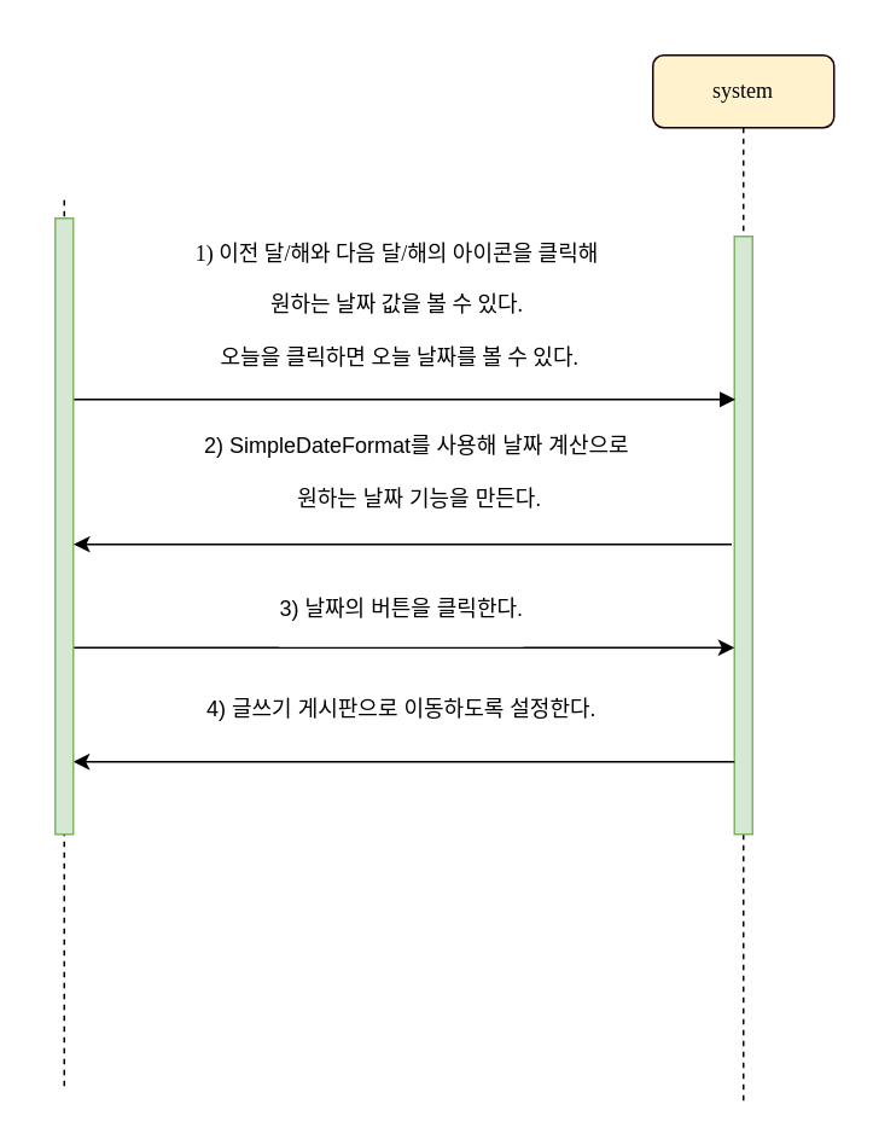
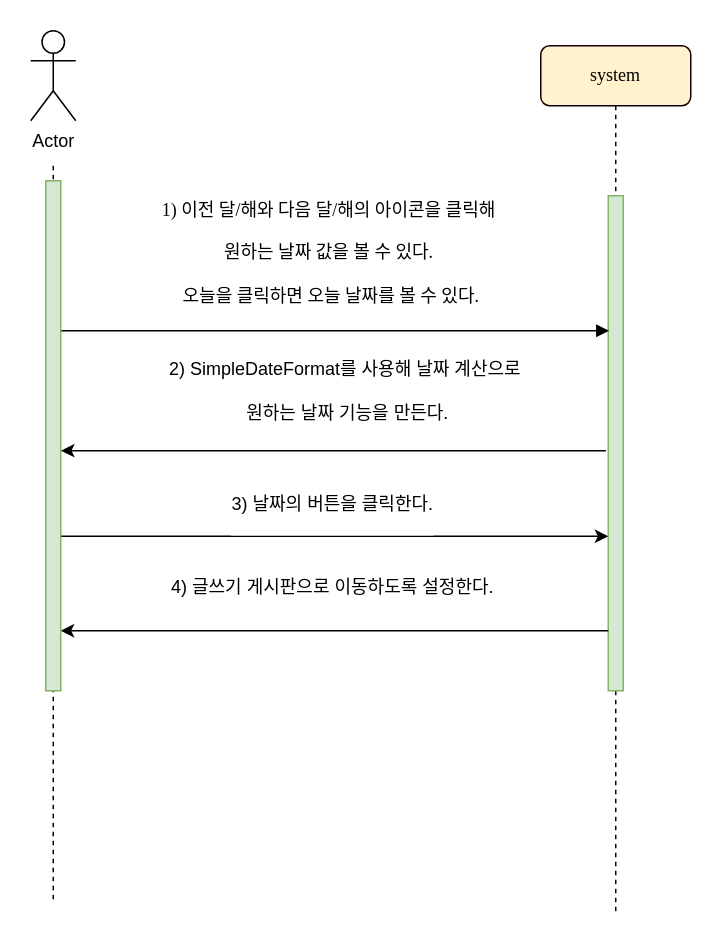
  <mxCell id="0" />
  <mxCell id="1" parent="0" />
  <mxCell id="2" value="" style="line;strokeWidth=1;direction=south;html=1;perimeter=backbonePerimeter;points=[];outlineConnect=0;dashed=1;" parent="1" vertex="1"><mxGeometry x="30" y="110" width="10" height="490" as="geometry" /></mxCell>
  <mxCell id="3" value="system" style="shape=umlLifeline;perimeter=lifelinePerimeter;whiteSpace=wrap;html=1;container=1;collapsible=0;recursiveResize=0;outlineConnect=0;rounded=1;shadow=0;comic=0;labelBackgroundColor=none;strokeColor=#17000C;strokeWidth=1;fillColor=#fff2cc;fontFamily=Verdana;fontSize=12;align=center;" parent="1" vertex="1"><mxGeometry x="360" y="30" width="100" height="580" as="geometry" /></mxCell>
  <mxCell id="4" value="" style="html=1;points=[];perimeter=orthogonalPerimeter;rounded=0;shadow=0;comic=0;labelBackgroundColor=none;strokeColor=#82b366;strokeWidth=1;fillColor=#d5e8d4;fontFamily=Verdana;fontSize=12;align=center;" parent="3" vertex="1"><mxGeometry x="45" y="100" width="10" height="330" as="geometry" /></mxCell>
  <mxCell id="5" value="&lt;p class=&quot;0&quot; style=&quot;line-height: 140%&quot;&gt;&lt;span lang=&quot;EN-US&quot; style=&quot;letter-spacing: 0pt ; font-size: 9.0pt&quot;&gt;1) &lt;/span&gt;&lt;span style=&quot;font-size: 9.0pt&quot;&gt;이전 달&lt;/span&gt;&lt;span lang=&quot;EN-US&quot; style=&quot;letter-spacing: 0pt ; font-size: 9.0pt&quot;&gt;/&lt;/span&gt;&lt;span style=&quot;font-size: 9.0pt&quot;&gt;해와 다음 달&lt;/span&gt;&lt;span lang=&quot;EN-US&quot; style=&quot;letter-spacing: 0pt ; font-size: 9.0pt&quot;&gt;/&lt;/span&gt;&lt;span style=&quot;font-size: 9.0pt&quot;&gt;해의 아이콘을 클릭해&amp;nbsp;&lt;/span&gt;&lt;/p&gt;&lt;p class=&quot;0&quot; style=&quot;line-height: 140%&quot;&gt;&lt;span style=&quot;font-size: 9.0pt&quot;&gt;원하는 날짜 값을 볼 수 있다&lt;/span&gt;&lt;span lang=&quot;EN-US&quot; style=&quot;letter-spacing: 0pt ; font-size: 9.0pt&quot;&gt;.&amp;nbsp;&lt;/span&gt;&lt;/p&gt;&lt;p class=&quot;0&quot; style=&quot;line-height: 140%&quot;&gt;&lt;span style=&quot;font-size: 9.0pt&quot;&gt;오늘을 클릭하면 오늘 날짜를 볼 수 있다&lt;/span&gt;&lt;span lang=&quot;EN-US&quot; style=&quot;letter-spacing: 0pt ; font-size: 9.0pt&quot;&gt;.&lt;/span&gt;&lt;/p&gt;" style="html=1;verticalAlign=bottom;endArrow=block;entryX=0;entryY=0;labelBackgroundColor=none;fontFamily=Verdana;fontSize=12;edgeStyle=elbowEdgeStyle;elbow=vertical;" parent="1" edge="1"><mxGeometry relative="1" as="geometry"><mxPoint x="35" y="220" as="sourcePoint" /><mxPoint x="405.5" y="220" as="targetPoint" /></mxGeometry></mxCell>
+ <mxCell id="6" value="Actor" style="shape=umlActor;verticalLabelPosition=bottom;labelBackgroundColor=#ffffff;verticalAlign=top;html=1;outlineConnect=0;" parent="1" vertex="1"><mxGeometry x="20" y="20" width="30" height="60" as="geometry" /></mxCell>
  <mxCell id="7" style="edgeStyle=none;rounded=0;orthogonalLoop=1;jettySize=auto;html=1;" edge="1" parent="1"><mxGeometry relative="1" as="geometry"><mxPoint x="40" y="357" as="sourcePoint" /><mxPoint x="405" y="357" as="targetPoint" /></mxGeometry></mxCell>
  <mxCell id="8" value="&lt;p class=&quot;0&quot; style=&quot;line-height: 140%&quot;&gt;&lt;span lang=&quot;EN-US&quot; style=&quot;letter-spacing: 0pt ; font-size: 9.0pt&quot;&gt;3) &lt;/span&gt;&lt;span style=&quot;font-size: 9.0pt&quot;&gt;날짜의 버튼을 클릭한다&lt;/span&gt;&lt;span lang=&quot;EN-US&quot; style=&quot;letter-spacing: 0pt ; font-size: 9.0pt&quot;&gt;.&lt;/span&gt;&lt;/p&gt;" style="text;html=1;resizable=0;points=[];align=center;verticalAlign=middle;labelBackgroundColor=#ffffff;" vertex="1" connectable="0" parent="7"><mxGeometry x="-0.236" y="-1" relative="1" as="geometry"><mxPoint x="41" y="-23" as="offset" /></mxGeometry></mxCell>
  <mxCell id="9" style="edgeStyle=none;rounded=0;orthogonalLoop=1;jettySize=auto;html=1;endArrow=none;endFill=0;startArrow=classic;startFill=1;" edge="1" parent="1"><mxGeometry relative="1" as="geometry"><mxPoint x="40" y="420" as="sourcePoint" /><mxPoint x="405" y="420" as="targetPoint" /></mxGeometry></mxCell>
  <mxCell id="10" value="&lt;p class=&quot;0&quot; style=&quot;line-height: 140%&quot;&gt;&lt;span lang=&quot;EN-US&quot; style=&quot;letter-spacing: 0pt ; font-size: 9.0pt&quot;&gt;4) &lt;/span&gt;&lt;span style=&quot;font-size: 9.0pt&quot;&gt;글쓰기 게시판으로 이동하도록 설정한다&lt;/span&gt;&lt;span lang=&quot;EN-US&quot; style=&quot;letter-spacing: 0pt ; font-size: 9.0pt&quot;&gt;.&lt;/span&gt;&lt;/p&gt;" style="text;html=1;resizable=0;points=[];align=center;verticalAlign=middle;labelBackgroundColor=#ffffff;" vertex="1" connectable="0" parent="9"><mxGeometry x="0.273" y="-1" relative="1" as="geometry"><mxPoint x="-52" y="-31" as="offset" /></mxGeometry></mxCell>
  <mxCell id="11" value="" style="html=1;points=[];perimeter=orthogonalPerimeter;fillColor=#d5e8d4;strokeColor=#82b366;" parent="1" vertex="1"><mxGeometry x="30" y="120" width="10" height="340" as="geometry" /></mxCell>
  <mxCell id="12" style="edgeStyle=none;rounded=0;orthogonalLoop=1;jettySize=auto;html=1;entryX=1.167;entryY=0.522;entryDx=0;entryDy=0;entryPerimeter=0;" edge="1" parent="1"><mxGeometry relative="1" as="geometry"><mxPoint x="403.5" y="299.96" as="sourcePoint" /><mxPoint x="40.17" y="299.96" as="targetPoint" /></mxGeometry></mxCell>
  <mxCell id="13" value="&lt;p class=&quot;0&quot; style=&quot;line-height: 140%&quot;&gt;&lt;span lang=&quot;EN-US&quot; style=&quot;letter-spacing: 0pt ; font-size: 9.0pt&quot;&gt;2) &lt;/span&gt;&lt;span lang=&quot;EN-US&quot; style=&quot;letter-spacing: 0pt ; font-size: 9.0pt&quot;&gt;SimpleDateFormat&lt;/span&gt;&lt;span style=&quot;font-size: 9.0pt&quot;&gt;를 사용해 날짜 계산으로&amp;nbsp;&lt;/span&gt;&lt;/p&gt;&lt;p class=&quot;0&quot; style=&quot;line-height: 140%&quot;&gt;&lt;span style=&quot;font-size: 9.0pt&quot;&gt;원하는 날짜 기능을 만든다&lt;/span&gt;&lt;span lang=&quot;EN-US&quot; style=&quot;letter-spacing: 0pt ; font-size: 9.0pt&quot;&gt;.&lt;/span&gt;&lt;/p&gt;" style="text;html=1;resizable=0;points=[];align=center;verticalAlign=middle;labelBackgroundColor=#ffffff;" vertex="1" connectable="0" parent="12"><mxGeometry x="0.162" y="-3" relative="1" as="geometry"><mxPoint x="37.5" y="-37" as="offset" /></mxGeometry></mxCell>
